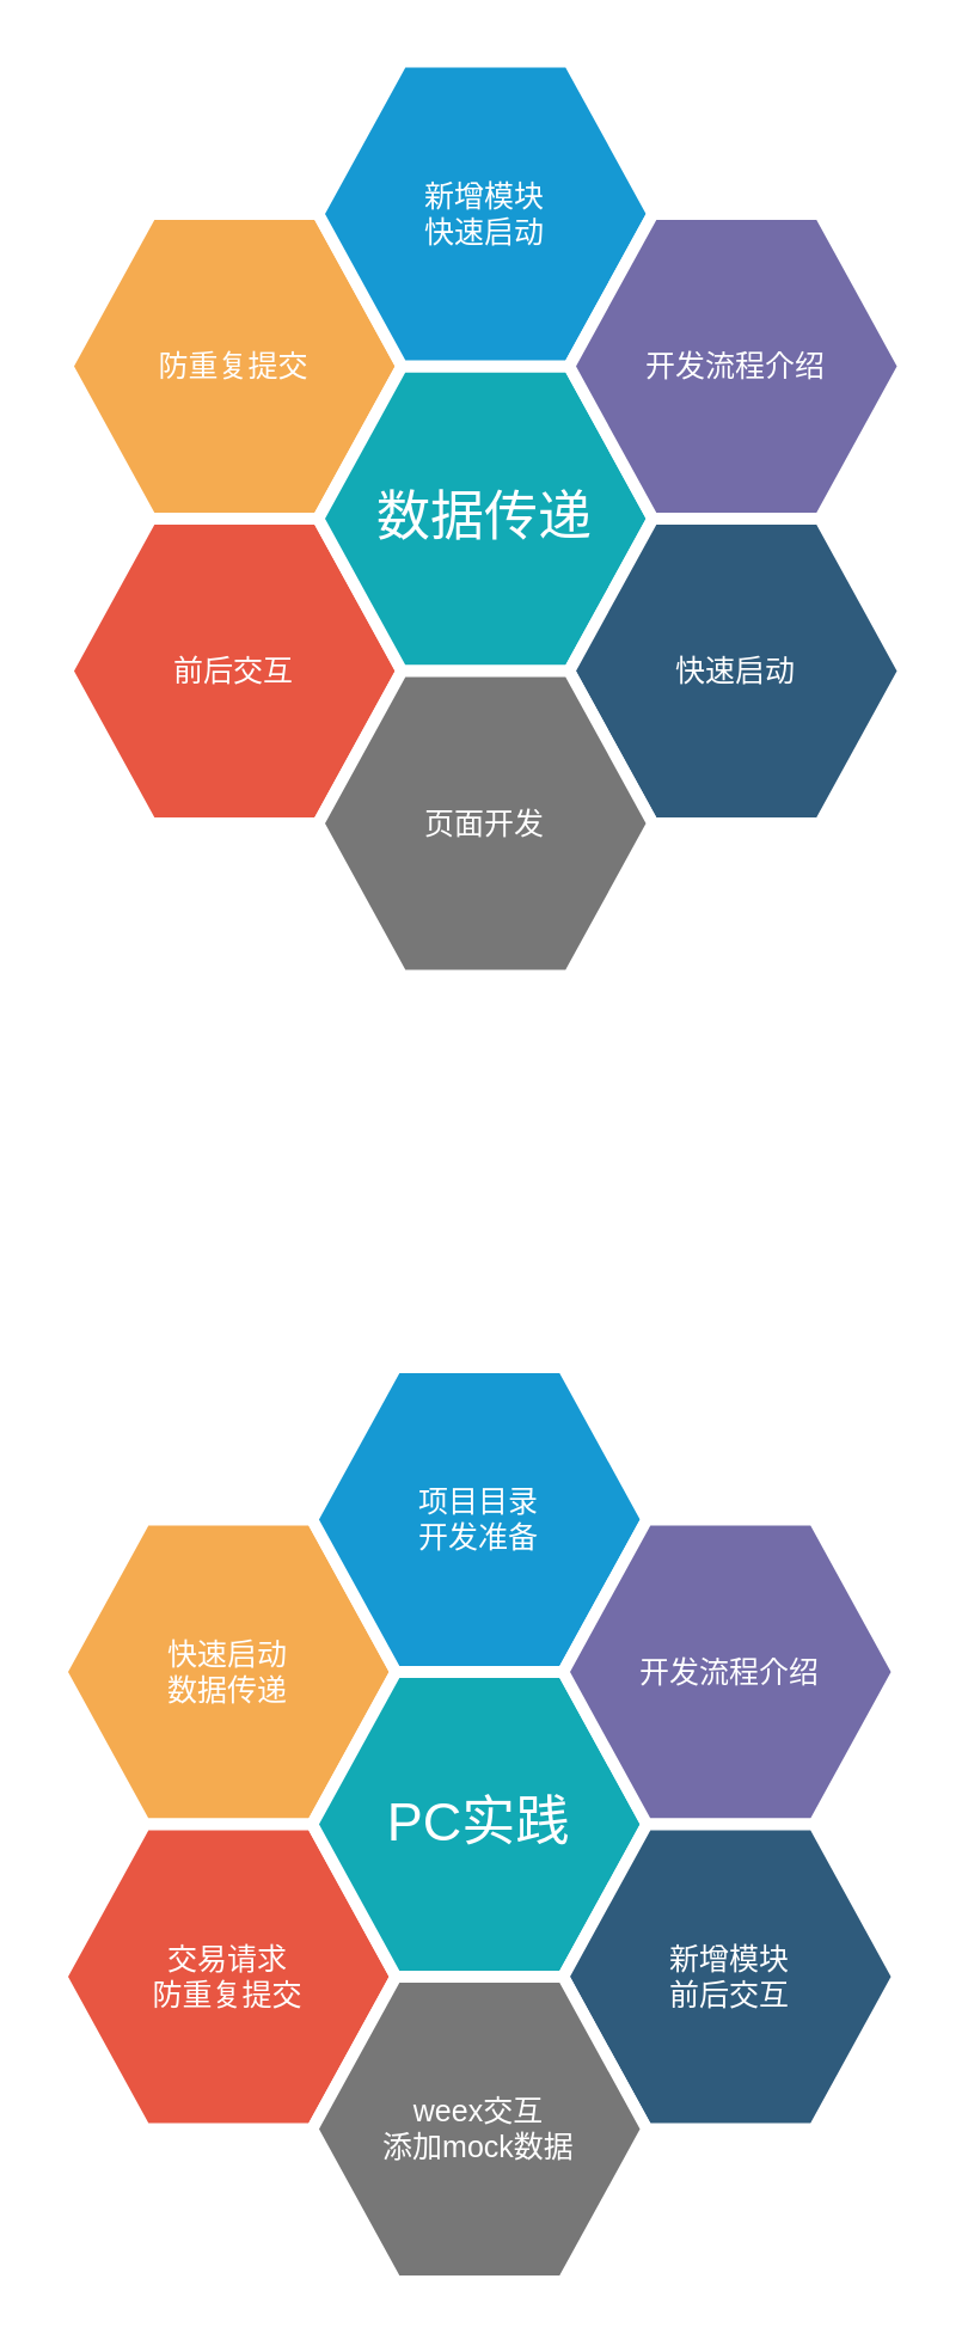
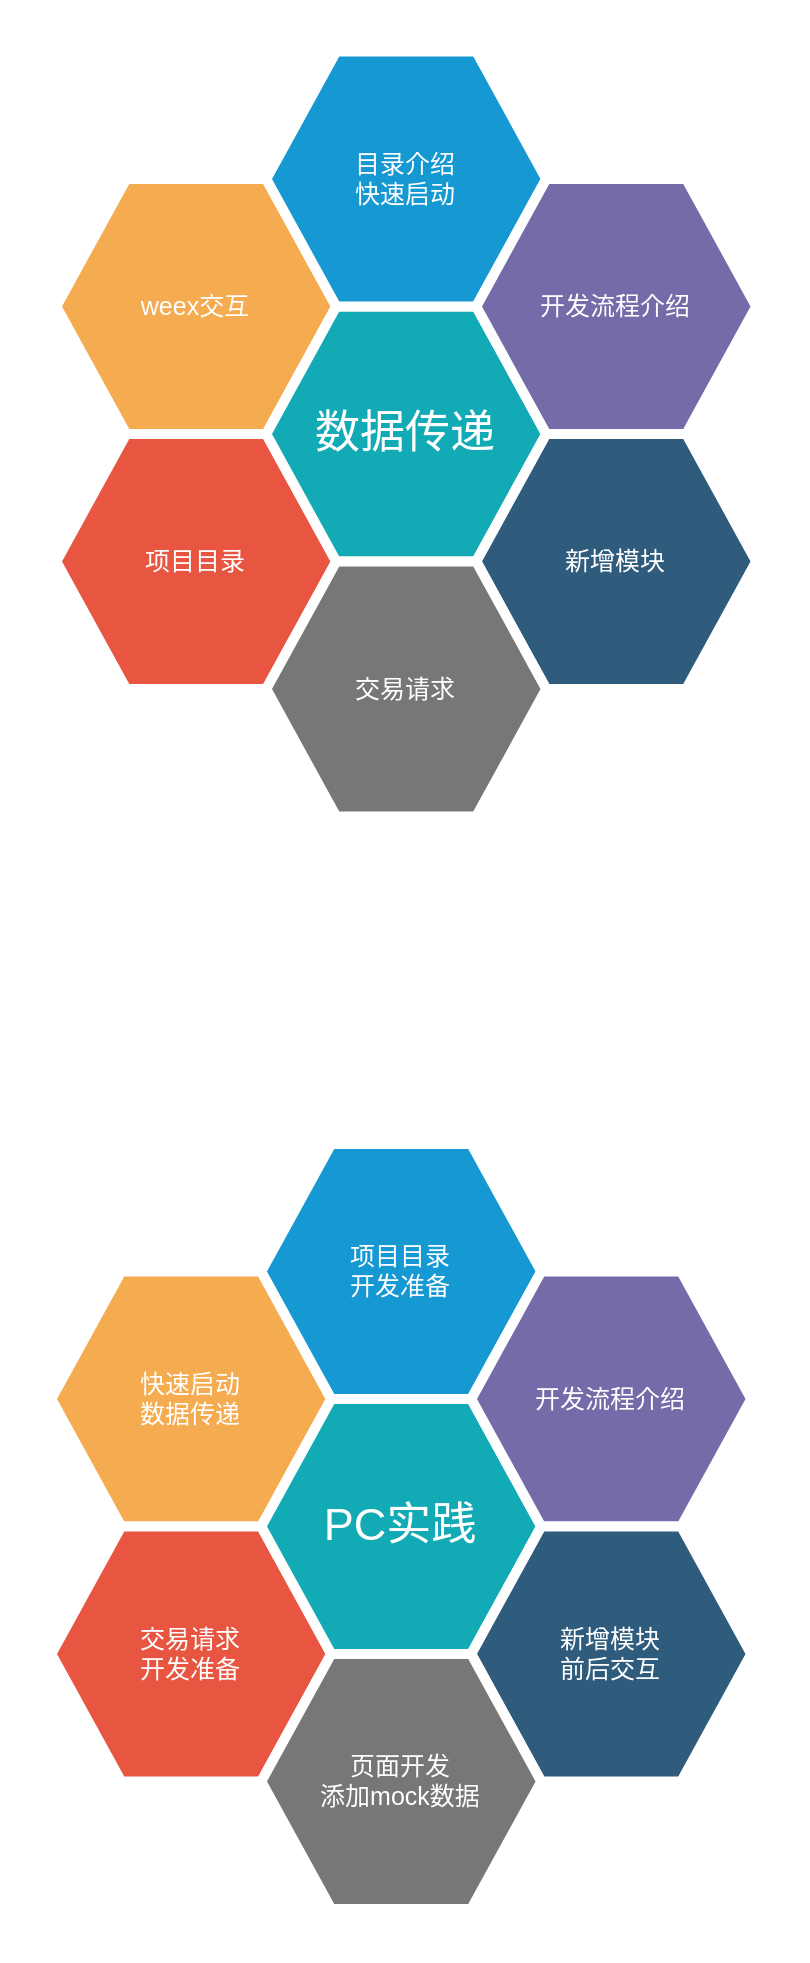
  <mxCell id="0" />
  <mxCell id="1" parent="0" />
- <mxCell id="2" value="防重复提交" style="shape=hexagon;strokeWidth=4;html=1;fillColor=#F5AB50;strokeColor=#ffffff;shadow=0;fontSize=10;fontColor=#FFFFFF;align=center;fontStyle=0;whiteSpace=wrap;spacing=10;rounded=0;" vertex="1" parent="1"><mxGeometry x="22" y="71" width="112" height="102" as="geometry" /></mxCell>
- <mxCell id="3" value="&lt;span&gt;前后交互&lt;/span&gt;" style="shape=hexagon;strokeWidth=4;html=1;fillColor=#E85642;strokeColor=#ffffff;shadow=0;fontSize=10;fontColor=#FFFFFF;align=center;fontStyle=0;whiteSpace=wrap;spacing=10;rounded=0;" vertex="1" parent="1"><mxGeometry x="22" y="173" width="112" height="102" as="geometry" /></mxCell>
+ <mxCell id="2" value="weex交互" style="shape=hexagon;strokeWidth=4;html=1;fillColor=#F5AB50;strokeColor=#ffffff;shadow=0;fontSize=10;fontColor=#FFFFFF;align=center;fontStyle=0;whiteSpace=wrap;spacing=10;rounded=0;" vertex="1" parent="1"><mxGeometry x="22" y="71" width="112" height="102" as="geometry" /></mxCell>
+ <mxCell id="3" value="&lt;span&gt;项目目录&lt;/span&gt;" style="shape=hexagon;strokeWidth=4;html=1;fillColor=#E85642;strokeColor=#ffffff;shadow=0;fontSize=10;fontColor=#FFFFFF;align=center;fontStyle=0;whiteSpace=wrap;spacing=10;rounded=0;" vertex="1" parent="1"><mxGeometry x="22" y="173" width="112" height="102" as="geometry" /></mxCell>
  <mxCell id="4" value="&lt;font style=&quot;font-size: 18px&quot;&gt;数据传递&lt;/font&gt;" style="shape=hexagon;strokeWidth=4;html=1;fillColor=#12AAB5;strokeColor=#ffffff;shadow=0;fontSize=10;fontColor=#FFFFFF;align=center;fontStyle=0;whiteSpace=wrap;spacing=10;rounded=0;" vertex="1" parent="1"><mxGeometry x="106" y="122" width="112" height="102" as="geometry" /></mxCell>
- <mxCell id="5" value="新增模块&lt;br&gt;快速启动" style="shape=hexagon;strokeWidth=4;html=1;fillColor=#1699D3;strokeColor=#ffffff;shadow=0;fontSize=10;fontColor=#FFFFFF;align=center;fontStyle=0;whiteSpace=wrap;spacing=10;rounded=0;" vertex="1" parent="1"><mxGeometry x="106" y="20" width="112" height="102" as="geometry" /></mxCell>
+ <mxCell id="5" value="目录介绍&lt;br&gt;快速启动" style="shape=hexagon;strokeWidth=4;html=1;fillColor=#1699D3;strokeColor=#ffffff;shadow=0;fontSize=10;fontColor=#FFFFFF;align=center;fontStyle=0;whiteSpace=wrap;spacing=10;rounded=0;" vertex="1" parent="1"><mxGeometry x="106" y="20" width="112" height="102" as="geometry" /></mxCell>
  <mxCell id="6" value="&lt;span&gt;开发流程介绍&lt;/span&gt;" style="shape=hexagon;strokeWidth=4;html=1;fillColor=#736CA8;strokeColor=#ffffff;shadow=0;fontSize=10;fontColor=#FFFFFF;align=center;fontStyle=0;whiteSpace=wrap;spacing=10;rounded=0;" vertex="1" parent="1"><mxGeometry x="190" y="71" width="112" height="102" as="geometry" /></mxCell>
- <mxCell id="7" value="&lt;span&gt;快速启动&lt;/span&gt;" style="shape=hexagon;strokeWidth=4;html=1;fillColor=#2F5B7C;strokeColor=#ffffff;shadow=0;fontSize=10;fontColor=#FFFFFF;align=center;fontStyle=0;whiteSpace=wrap;spacing=10;rounded=0;" vertex="1" parent="1"><mxGeometry x="190" y="173" width="112" height="102" as="geometry" /></mxCell>
- <mxCell id="8" value="&lt;span&gt;页面开发&lt;/span&gt;" style="shape=hexagon;strokeWidth=4;html=1;fillColor=#777777;strokeColor=#ffffff;shadow=0;fontSize=10;fontColor=#FFFFFF;align=center;fontStyle=0;whiteSpace=wrap;spacing=10;rounded=0;" vertex="1" parent="1"><mxGeometry x="106" y="224" width="112" height="102" as="geometry" /></mxCell>
+ <mxCell id="7" value="&lt;span&gt;新增模块&lt;/span&gt;" style="shape=hexagon;strokeWidth=4;html=1;fillColor=#2F5B7C;strokeColor=#ffffff;shadow=0;fontSize=10;fontColor=#FFFFFF;align=center;fontStyle=0;whiteSpace=wrap;spacing=10;rounded=0;" vertex="1" parent="1"><mxGeometry x="190" y="173" width="112" height="102" as="geometry" /></mxCell>
+ <mxCell id="8" value="&lt;span&gt;交易请求&lt;/span&gt;" style="shape=hexagon;strokeWidth=4;html=1;fillColor=#777777;strokeColor=#ffffff;shadow=0;fontSize=10;fontColor=#FFFFFF;align=center;fontStyle=0;whiteSpace=wrap;spacing=10;rounded=0;" vertex="1" parent="1"><mxGeometry x="106" y="224" width="112" height="102" as="geometry" /></mxCell>
  <mxCell id="9" value="快速启动&lt;br&gt;数据传递" style="shape=hexagon;strokeWidth=4;html=1;fillColor=#F5AB50;strokeColor=#ffffff;shadow=0;fontSize=10;fontColor=#FFFFFF;align=center;fontStyle=0;whiteSpace=wrap;spacing=10;rounded=0;" vertex="1" parent="1"><mxGeometry x="20" y="508" width="112" height="102" as="geometry" /></mxCell>
- <mxCell id="10" value="交易请求&lt;br&gt;防重复提交" style="shape=hexagon;strokeWidth=4;html=1;fillColor=#E85642;strokeColor=#ffffff;shadow=0;fontSize=10;fontColor=#FFFFFF;align=center;fontStyle=0;whiteSpace=wrap;spacing=10;rounded=0;" vertex="1" parent="1"><mxGeometry x="20" y="610" width="112" height="102" as="geometry" /></mxCell>
+ <mxCell id="10" value="交易请求&lt;br&gt;开发准备" style="shape=hexagon;strokeWidth=4;html=1;fillColor=#E85642;strokeColor=#ffffff;shadow=0;fontSize=10;fontColor=#FFFFFF;align=center;fontStyle=0;whiteSpace=wrap;spacing=10;rounded=0;" vertex="1" parent="1"><mxGeometry x="20" y="610" width="112" height="102" as="geometry" /></mxCell>
  <mxCell id="11" value="&lt;font style=&quot;font-size: 18px&quot;&gt;PC实践&lt;/font&gt;" style="shape=hexagon;strokeWidth=4;html=1;fillColor=#12AAB5;strokeColor=#ffffff;shadow=0;fontSize=10;fontColor=#FFFFFF;align=center;fontStyle=0;whiteSpace=wrap;spacing=10;rounded=0;" vertex="1" parent="1"><mxGeometry x="104" y="559" width="112" height="102" as="geometry" /></mxCell>
  <mxCell id="12" value="项目目录&lt;br&gt;开发准备" style="shape=hexagon;strokeWidth=4;html=1;fillColor=#1699D3;strokeColor=#ffffff;shadow=0;fontSize=10;fontColor=#FFFFFF;align=center;fontStyle=0;whiteSpace=wrap;spacing=10;rounded=0;" vertex="1" parent="1"><mxGeometry x="104" y="457" width="112" height="102" as="geometry" /></mxCell>
  <mxCell id="13" value="开发流程介绍" style="shape=hexagon;strokeWidth=4;html=1;fillColor=#736CA8;strokeColor=#ffffff;shadow=0;fontSize=10;fontColor=#FFFFFF;align=center;fontStyle=0;whiteSpace=wrap;spacing=10;rounded=0;" vertex="1" parent="1"><mxGeometry x="188" y="508" width="112" height="102" as="geometry" /></mxCell>
  <mxCell id="14" value="新增模块&lt;br&gt;前后交互&lt;br&gt;" style="shape=hexagon;strokeWidth=4;html=1;fillColor=#2F5B7C;strokeColor=#ffffff;shadow=0;fontSize=10;fontColor=#FFFFFF;align=center;fontStyle=0;whiteSpace=wrap;spacing=10;rounded=0;" vertex="1" parent="1"><mxGeometry x="188" y="610" width="112" height="102" as="geometry" /></mxCell>
- <mxCell id="15" value="&lt;span&gt;weex交互&lt;br&gt;&lt;/span&gt;添加mock数据&lt;span&gt;&lt;br&gt;&lt;/span&gt;" style="shape=hexagon;strokeWidth=4;html=1;fillColor=#777777;strokeColor=#ffffff;shadow=0;fontSize=10;fontColor=#FFFFFF;align=center;fontStyle=0;whiteSpace=wrap;spacing=10;rounded=0;" vertex="1" parent="1"><mxGeometry x="104" y="661" width="112" height="102" as="geometry" /></mxCell>
+ <mxCell id="15" value="&lt;span&gt;页面开发&lt;br&gt;&lt;/span&gt;添加mock数据&lt;span&gt;&lt;br&gt;&lt;/span&gt;" style="shape=hexagon;strokeWidth=4;html=1;fillColor=#777777;strokeColor=#ffffff;shadow=0;fontSize=10;fontColor=#FFFFFF;align=center;fontStyle=0;whiteSpace=wrap;spacing=10;rounded=0;" vertex="1" parent="1"><mxGeometry x="104" y="661" width="112" height="102" as="geometry" /></mxCell>
